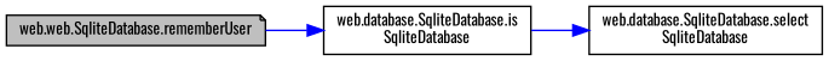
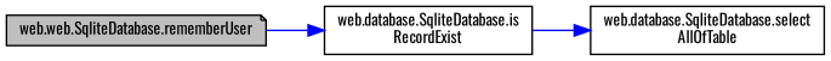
  digraph {
    fontname=Oswald
    rankdir=LR
    node [color=black fillcolor=white fontname=Oswald fontsize=10 shape=box style=filled]
    edge [color=blue fontname=Oswald fontsize=10 labelfontname=Helvetica labelfontsize=10 style=solid]
    n1 [fillcolor=grey75 fontcolor=black height=0.2 label="web.web.SqliteDatabase.rememberUser" shape=note width=0.4]
-   n2 [height=0.2 label="web.database.SqliteDatabase.is\lSqliteDatabase" width=0.4]
-   n3 [height=0.2 label="web.database.SqliteDatabase.select\lSqliteDatabase" width=0.4]
+   n2 [height=0.2 label="web.database.SqliteDatabase.is\lRecordExist" width=0.4]
+   n3 [height=0.2 label="web.database.SqliteDatabase.select\lAllOfTable" width=0.4]
    n1 -> n2
    n2 -> n3
  }
